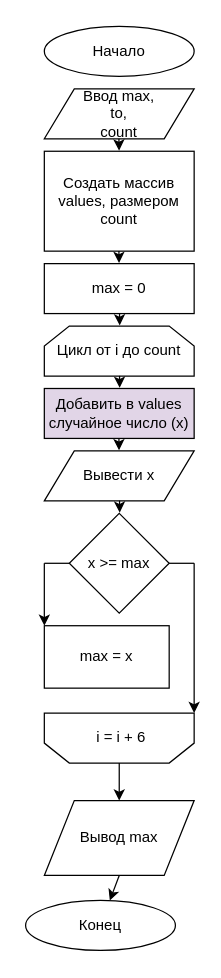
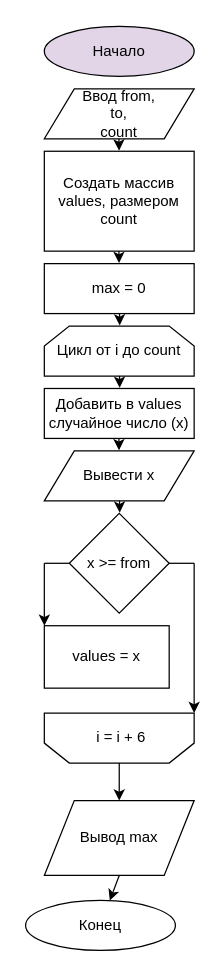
  <mxCell id="0" />
  <mxCell id="1" parent="0" />
- <mxCell id="2" value="Начало" style="ellipse;whiteSpace=wrap;html=1;" vertex="1" parent="1"><mxGeometry x="35" y="20" width="120" height="40" as="geometry" /></mxCell>
- <mxCell id="3" value="Ввод max, &lt;br&gt;to, &lt;br&gt;count" style="shape=parallelogram;perimeter=parallelogramPerimeter;whiteSpace=wrap;html=1;" vertex="1" parent="1"><mxGeometry x="35" y="70" width="120" height="40" as="geometry" /></mxCell>
+ <mxCell id="2" value="Начало" style="ellipse;whiteSpace=wrap;html=1;fillColor=#e1d5e7;" vertex="1" parent="1"><mxGeometry x="35" y="20" width="120" height="40" as="geometry" /></mxCell>
+ <mxCell id="3" value="Ввод from, &lt;br&gt;to, &lt;br&gt;count" style="shape=parallelogram;perimeter=parallelogramPerimeter;whiteSpace=wrap;html=1;" vertex="1" parent="1"><mxGeometry x="35" y="70" width="120" height="40" as="geometry" /></mxCell>
  <mxCell id="4" value="Создать массив values, размером count" style="rounded=0;whiteSpace=wrap;html=1;" vertex="1" parent="1"><mxGeometry x="35" y="120" width="120" height="80" as="geometry" /></mxCell>
  <mxCell id="5" value="Цикл от i до count" style="shape=loopLimit;whiteSpace=wrap;html=1;" vertex="1" parent="1"><mxGeometry x="35" y="260" width="120" height="40" as="geometry" /></mxCell>
- <mxCell id="6" value="Добавить в values случайное число (x)" style="rounded=0;whiteSpace=wrap;html=1;fillColor=#e1d5e7;" vertex="1" parent="1"><mxGeometry x="35" y="310" width="120" height="40" as="geometry" /></mxCell>
+ <mxCell id="6" value="Добавить в values случайное число (x)" style="rounded=0;whiteSpace=wrap;html=1;" vertex="1" parent="1"><mxGeometry x="35" y="310" width="120" height="40" as="geometry" /></mxCell>
  <mxCell id="7" value="" style="shape=loopLimit;whiteSpace=wrap;html=1;rotation=180;" vertex="1" parent="1"><mxGeometry x="35" y="570" width="120" height="40" as="geometry" /></mxCell>
  <mxCell id="8" value="i = i + 6" style="text;html=1;resizable=0;points=[];autosize=1;align=left;verticalAlign=top;spacingTop=-4;" vertex="1" parent="1"><mxGeometry x="75" y="580" width="50" height="20" as="geometry" /></mxCell>
  <mxCell id="9" value="Вывести x" style="shape=parallelogram;perimeter=parallelogramPerimeter;whiteSpace=wrap;html=1;" vertex="1" parent="1"><mxGeometry x="35" y="360" width="120" height="40" as="geometry" /></mxCell>
- <mxCell id="10" value="x &amp;gt;= max" style="rhombus;whiteSpace=wrap;html=1;" vertex="1" parent="1"><mxGeometry x="55" y="410" width="80" height="80" as="geometry" /></mxCell>
+ <mxCell id="10" value="x &amp;gt;= from" style="rhombus;whiteSpace=wrap;html=1;" vertex="1" parent="1"><mxGeometry x="55" y="410" width="80" height="80" as="geometry" /></mxCell>
  <mxCell id="11" value="max = 0" style="rounded=0;whiteSpace=wrap;html=1;" vertex="1" parent="1"><mxGeometry x="35" y="210" width="120" height="40" as="geometry" /></mxCell>
  <mxCell id="12" value="" style="endArrow=none;html=1;" edge="1" parent="1"><mxGeometry width="50" height="50" relative="1" as="geometry"><mxPoint x="35" y="450" as="sourcePoint" /><mxPoint x="55" y="450" as="targetPoint" /></mxGeometry></mxCell>
  <mxCell id="13" value="" style="endArrow=none;html=1;" edge="1" parent="1"><mxGeometry width="50" height="50" relative="1" as="geometry"><mxPoint x="135" y="450" as="sourcePoint" /><mxPoint x="155" y="450" as="targetPoint" /></mxGeometry></mxCell>
  <mxCell id="14" value="" style="endArrow=classic;html=1;" edge="1" parent="1"><mxGeometry width="50" height="50" relative="1" as="geometry"><mxPoint x="35" y="450" as="sourcePoint" /><mxPoint x="35" y="500" as="targetPoint" /></mxGeometry></mxCell>
  <mxCell id="15" value="" style="endArrow=classic;html=1;entryX=0;entryY=1;entryDx=0;entryDy=0;entryPerimeter=0;" edge="1" parent="1" target="7"><mxGeometry width="50" height="50" relative="1" as="geometry"><mxPoint x="155" y="450" as="sourcePoint" /><mxPoint x="155" y="500" as="targetPoint" /></mxGeometry></mxCell>
- <mxCell id="16" value="max = x" style="rounded=0;whiteSpace=wrap;html=1;" vertex="1" parent="1"><mxGeometry x="35" y="500" width="100" height="50" as="geometry" /></mxCell>
+ <mxCell id="16" value="values = x" style="rounded=0;whiteSpace=wrap;html=1;" vertex="1" parent="1"><mxGeometry x="35" y="500" width="100" height="50" as="geometry" /></mxCell>
  <mxCell id="17" value="" style="endArrow=classic;html=1;entryX=0.528;entryY=0;entryDx=0;entryDy=0;entryPerimeter=0;exitX=0.527;exitY=1.01;exitDx=0;exitDy=0;exitPerimeter=0;" edge="1" parent="1"><mxGeometry width="50" height="50" relative="1" as="geometry"><mxPoint x="94.74" y="109.9" as="sourcePoint" /><mxPoint x="94.86" y="119.5" as="targetPoint" /></mxGeometry></mxCell>
  <mxCell id="18" value="" style="endArrow=classic;html=1;entryX=0.528;entryY=0;entryDx=0;entryDy=0;entryPerimeter=0;exitX=0.527;exitY=1.01;exitDx=0;exitDy=0;exitPerimeter=0;" edge="1" parent="1"><mxGeometry width="50" height="50" relative="1" as="geometry"><mxPoint x="94.74" y="199.9" as="sourcePoint" /><mxPoint x="94.86" y="209.5" as="targetPoint" /></mxGeometry></mxCell>
  <mxCell id="19" value="" style="endArrow=classic;html=1;entryX=0.528;entryY=0;entryDx=0;entryDy=0;entryPerimeter=0;exitX=0.527;exitY=1.01;exitDx=0;exitDy=0;exitPerimeter=0;" edge="1" parent="1"><mxGeometry width="50" height="50" relative="1" as="geometry"><mxPoint x="95.24" y="249.9" as="sourcePoint" /><mxPoint x="95.36" y="259.5" as="targetPoint" /></mxGeometry></mxCell>
  <mxCell id="20" value="" style="endArrow=classic;html=1;entryX=0.528;entryY=0;entryDx=0;entryDy=0;entryPerimeter=0;exitX=0.527;exitY=1.01;exitDx=0;exitDy=0;exitPerimeter=0;" edge="1" parent="1"><mxGeometry width="50" height="50" relative="1" as="geometry"><mxPoint x="95.24" y="299.9" as="sourcePoint" /><mxPoint x="95.36" y="309.5" as="targetPoint" /></mxGeometry></mxCell>
  <mxCell id="21" value="" style="endArrow=classic;html=1;entryX=0.528;entryY=0;entryDx=0;entryDy=0;entryPerimeter=0;exitX=0.527;exitY=1.01;exitDx=0;exitDy=0;exitPerimeter=0;" edge="1" parent="1"><mxGeometry width="50" height="50" relative="1" as="geometry"><mxPoint x="94.74" y="349.9" as="sourcePoint" /><mxPoint x="94.86" y="359.5" as="targetPoint" /></mxGeometry></mxCell>
  <mxCell id="22" value="" style="endArrow=classic;html=1;entryX=0.528;entryY=0;entryDx=0;entryDy=0;entryPerimeter=0;exitX=0.527;exitY=1.01;exitDx=0;exitDy=0;exitPerimeter=0;" edge="1" parent="1"><mxGeometry width="50" height="50" relative="1" as="geometry"><mxPoint x="95.24" y="399.9" as="sourcePoint" /><mxPoint x="95.36" y="409.5" as="targetPoint" /></mxGeometry></mxCell>
  <mxCell id="23" value="" style="endArrow=classic;html=1;exitX=0.5;exitY=0;exitDx=0;exitDy=0;" edge="1" parent="1" source="7"><mxGeometry width="50" height="50" relative="1" as="geometry"><mxPoint x="25" y="680" as="sourcePoint" /><mxPoint x="95" y="640" as="targetPoint" /></mxGeometry></mxCell>
  <mxCell id="24" value="Вывод max" style="shape=parallelogram;perimeter=parallelogramPerimeter;whiteSpace=wrap;html=1;" vertex="1" parent="1"><mxGeometry x="35" y="640" width="120" height="60" as="geometry" /></mxCell>
  <mxCell id="25" value="" style="endArrow=classic;html=1;exitX=0.5;exitY=0;exitDx=0;exitDy=0;" edge="1" parent="1" target="26"><mxGeometry width="50" height="50" relative="1" as="geometry"><mxPoint x="95" y="700" as="sourcePoint" /><mxPoint x="95" y="730" as="targetPoint" /></mxGeometry></mxCell>
  <mxCell id="26" value="Конец" style="ellipse;whiteSpace=wrap;html=1;" vertex="1" parent="1"><mxGeometry x="20" y="720" width="120" height="40" as="geometry" /></mxCell>
